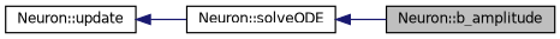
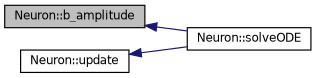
  digraph {
    rankdir=LR
    node [color=black fillcolor=white fontname=Helvetica fontsize=10 shape=record style=filled]
    edge [color=midnightblue dir=back fontname=Helvetica fontsize=10 labelfontname=Helvetica labelfontsize=10 style=solid]
    n1 [fillcolor=grey75 fontcolor=black height=0.2 label="Neuron::b_amplitude" width=0.4]
    n2 [height=0.2 label="Neuron::solveODE" width=0.4]
    n3 [height=0.2 label="Neuron::update" width=0.4]
-   n2 -> n1
+   n1 -> n2
    n3 -> n2
  }
